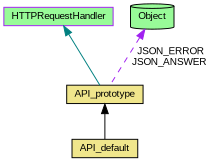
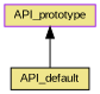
  digraph {
    fontname="Liberation Sans"
    node [color=black fillcolor=khaki fontname="Liberation Sans" fontsize=10 shape=box style=filled]
    edge [dir=back fontname="Liberation Sans" fontsize=10 labelfontname=Helvetica labelfontsize=10 style=solid]
    n1 [fontcolor=black height=0.2 label=API_default width=0.4]
-   n2 [height=0.2 label=API_prototype width=0.4]
-   n3 [color=purple fillcolor=palegreen height=0.2 label=HTTPRequestHandler width=0.4]
-   n4 [fillcolor=palegreen height=0.2 label=Object shape=cylinder width=0.4]
+   n2 [color=purple height=0.2 label=API_prototype width=0.4]
    n2 -> n1 [color=black]
-   n3 -> n2 [color=teal]
-   n4 -> n2 [color=purple label=" JSON_ERROR\nJSON_ANSWER" style=dashed]
  }
